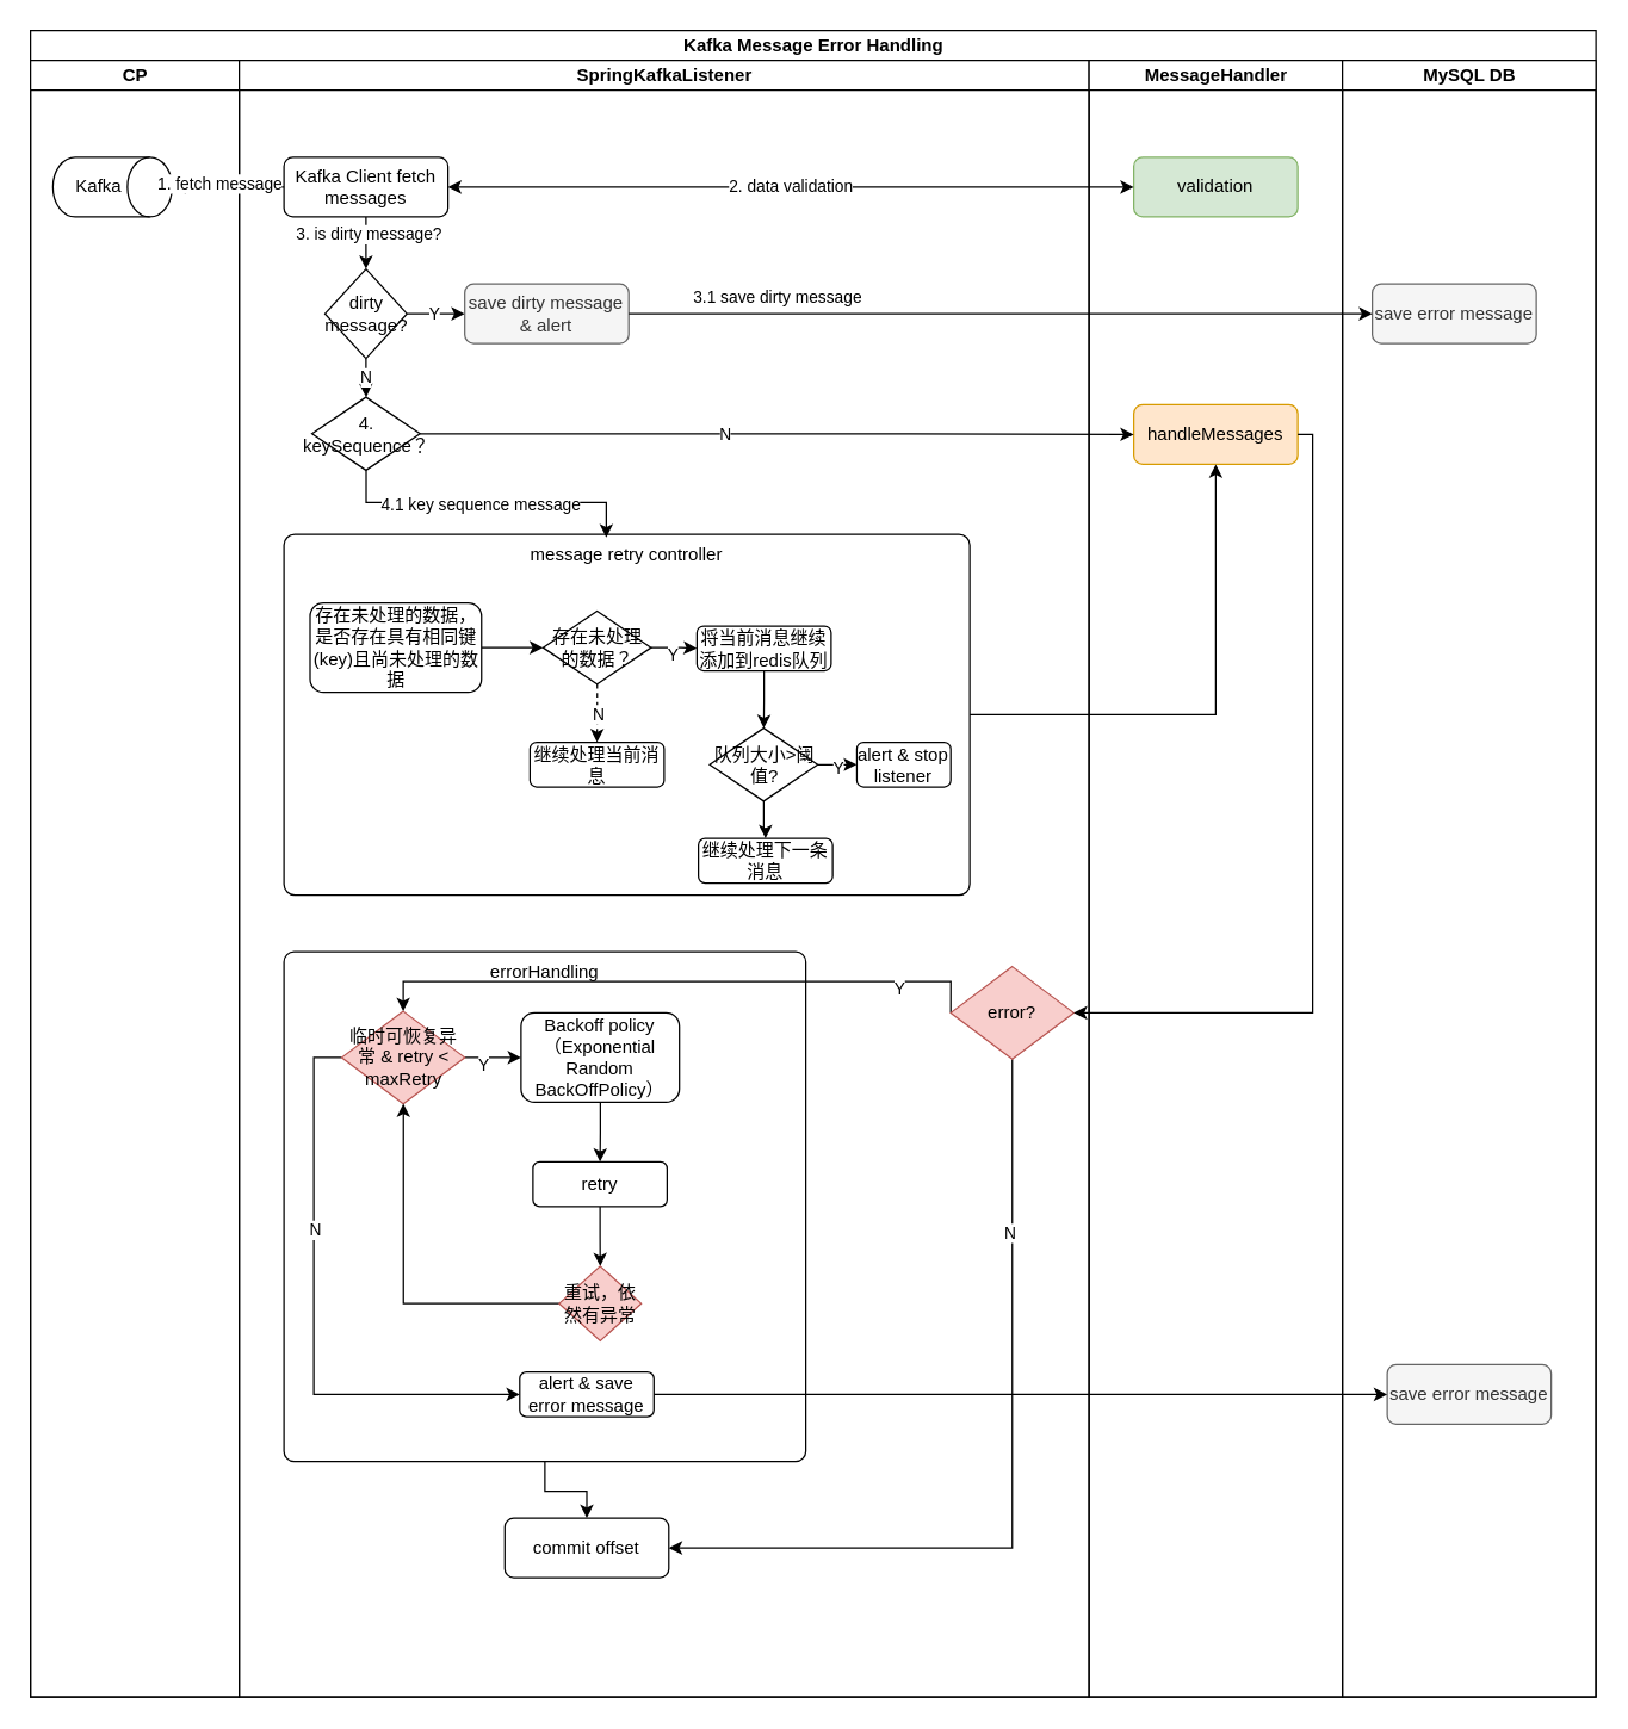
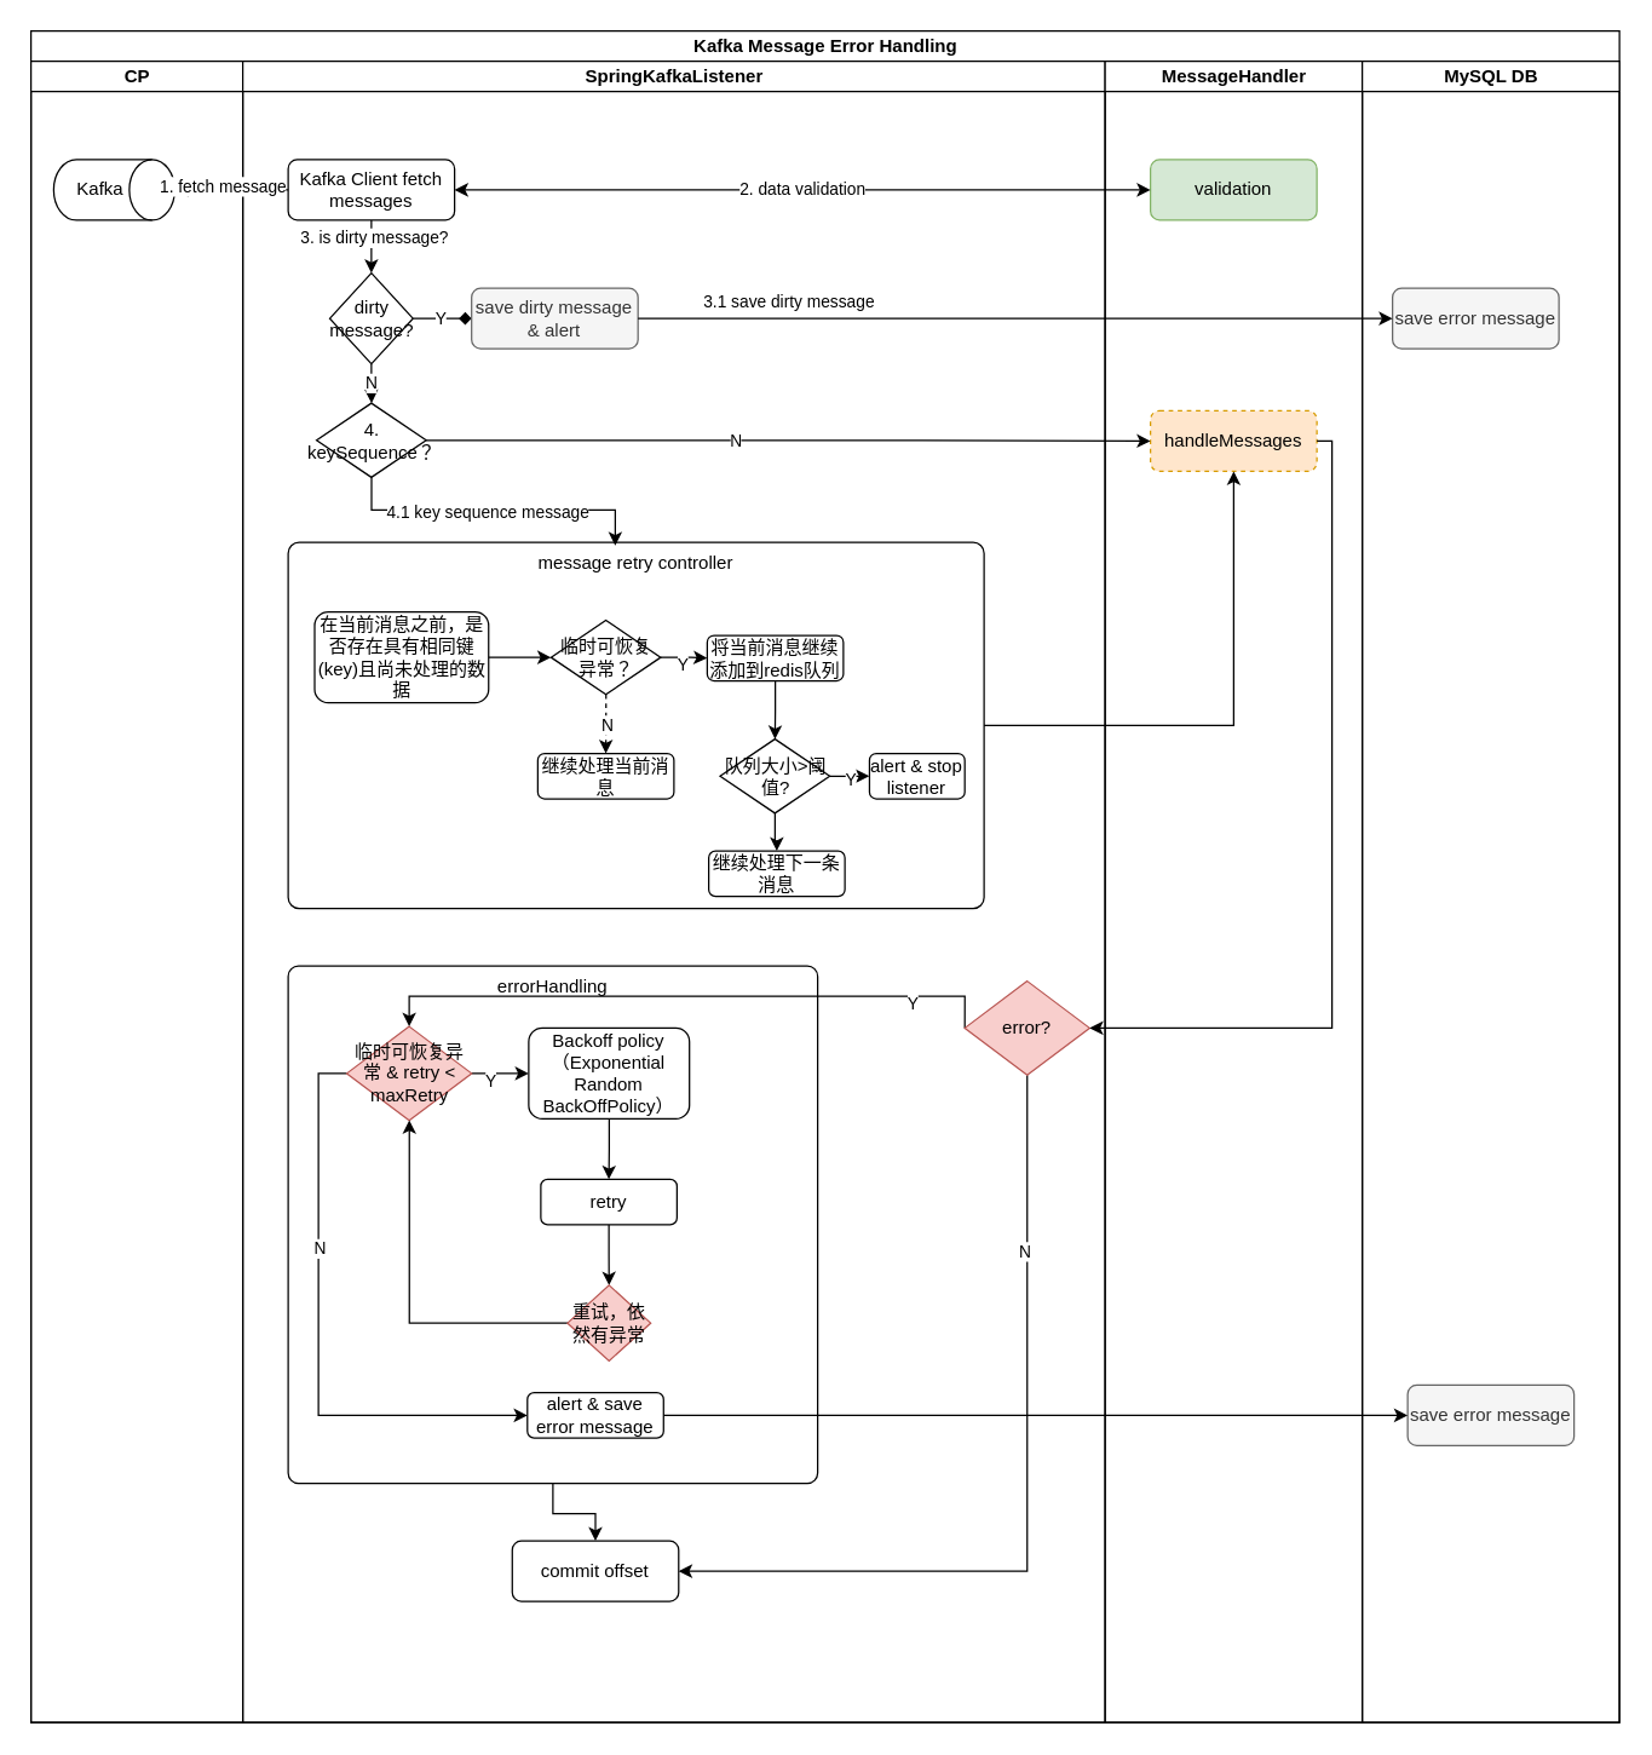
  <mxCell id="0" />
  <mxCell id="1" parent="0" />
  <mxCell id="2" value="Kafka Message Error Handling" style="swimlane;childLayout=stackLayout;resizeParent=1;resizeParentMax=0;startSize=20;html=1;" vertex="1" parent="1"><mxGeometry x="20" y="20" width="1050.0" height="1118" as="geometry" /></mxCell>
  <mxCell id="3" value="CP" style="swimlane;startSize=20;html=1;" vertex="1" parent="2"><mxGeometry y="20" width="140.0" height="1098" as="geometry" /></mxCell>
  <mxCell id="4" value="" style="shape=cylinder3;whiteSpace=wrap;html=1;boundedLbl=1;backgroundOutline=1;size=15;rotation=90;" vertex="1" parent="3"><mxGeometry x="35.0" y="45" width="40" height="80" as="geometry" /></mxCell>
  <mxCell id="5" value="Kafka" style="text;html=1;align=center;verticalAlign=middle;whiteSpace=wrap;rounded=0;" vertex="1" parent="3"><mxGeometry x="16.0" y="70" width="60" height="30" as="geometry" /></mxCell>
  <mxCell id="6" value="SpringKafkaListener" style="swimlane;startSize=20;html=1;" vertex="1" parent="2"><mxGeometry x="140.0" y="20" width="570" height="1098" as="geometry" /></mxCell>
  <mxCell id="7" value="" style="edgeStyle=orthogonalEdgeStyle;rounded=0;orthogonalLoop=1;jettySize=auto;html=1;" edge="1" parent="6" source="9" target="12"><mxGeometry relative="1" as="geometry" /></mxCell>
  <mxCell id="8" value="3. is dirty message?" style="edgeLabel;html=1;align=center;verticalAlign=middle;resizable=0;points=[];" vertex="1" connectable="0" parent="7"><mxGeometry x="-0.496" y="1" relative="1" as="geometry"><mxPoint as="offset" /></mxGeometry></mxCell>
  <mxCell id="9" value="Kafka Client fetch messages" style="rounded=1;whiteSpace=wrap;html=1;" vertex="1" parent="6"><mxGeometry x="30" y="65" width="110" height="40" as="geometry" /></mxCell>
- <mxCell id="10" value="Y" style="edgeStyle=orthogonalEdgeStyle;rounded=0;orthogonalLoop=1;jettySize=auto;html=1;entryX=0;entryY=0.5;entryDx=0;entryDy=0;" edge="1" parent="6" source="12" target="13"><mxGeometry relative="1" as="geometry" /></mxCell>
+ <mxCell id="10" value="Y" style="edgeStyle=orthogonalEdgeStyle;rounded=0;orthogonalLoop=1;jettySize=auto;html=1;entryX=0;entryY=0.5;entryDx=0;entryDy=0;endArrow=diamond;" edge="1" parent="6" source="12" target="13"><mxGeometry relative="1" as="geometry" /></mxCell>
  <mxCell id="11" value="N" style="edgeStyle=orthogonalEdgeStyle;rounded=0;orthogonalLoop=1;jettySize=auto;html=1;" edge="1" parent="6" source="12" target="14"><mxGeometry relative="1" as="geometry" /></mxCell>
  <mxCell id="12" value="dirty message?" style="rhombus;whiteSpace=wrap;html=1;" vertex="1" parent="6"><mxGeometry x="57.5" y="140" width="55" height="60" as="geometry" /></mxCell>
  <mxCell id="13" value="save dirty message &amp;amp; alert" style="rounded=1;whiteSpace=wrap;html=1;fillColor=#f5f5f5;fontColor=#333333;strokeColor=#666666;" vertex="1" parent="6"><mxGeometry x="151.25" y="150" width="110" height="40" as="geometry" /></mxCell>
  <mxCell id="14" value="4. keySequence？" style="rhombus;whiteSpace=wrap;html=1;" vertex="1" parent="6"><mxGeometry x="48.75" y="226" width="72.5" height="49" as="geometry" /></mxCell>
  <mxCell id="15" value="message retry controller" style="rounded=1;whiteSpace=wrap;html=1;arcSize=3;verticalAlign=top;" vertex="1" parent="6"><mxGeometry x="30" y="318" width="460" height="242" as="geometry" /></mxCell>
  <mxCell id="16" style="edgeStyle=orthogonalEdgeStyle;rounded=0;orthogonalLoop=1;jettySize=auto;html=1;" edge="1" parent="6" source="17" target="22"><mxGeometry relative="1" as="geometry" /></mxCell>
- <mxCell id="17" value="&lt;span style=&quot;white-space-collapse: preserve;&quot;&gt;存在未处理的数据，是否存在具有相同键(key)且尚未处理的数据&lt;/span&gt;" style="rounded=1;whiteSpace=wrap;html=1;" vertex="1" parent="6"><mxGeometry x="47.5" y="364" width="115" height="60" as="geometry" /></mxCell>
+ <mxCell id="17" value="&lt;span style=&quot;white-space-collapse: preserve;&quot;&gt;在当前消息之前，是否存在具有相同键(key)且尚未处理的数据&lt;/span&gt;" style="rounded=1;whiteSpace=wrap;html=1;" vertex="1" parent="6"><mxGeometry x="47.5" y="364" width="115" height="60" as="geometry" /></mxCell>
  <mxCell id="18" value="" style="edgeStyle=orthogonalEdgeStyle;rounded=0;orthogonalLoop=1;jettySize=auto;html=1;" edge="1" parent="6" source="22" target="24"><mxGeometry relative="1" as="geometry" /></mxCell>
  <mxCell id="19" value="Y" style="edgeLabel;html=1;align=center;verticalAlign=middle;resizable=0;points=[];" vertex="1" connectable="0" parent="18"><mxGeometry x="-0.278" y="-3" relative="1" as="geometry"><mxPoint x="3" y="1" as="offset" /></mxGeometry></mxCell>
  <mxCell id="20" value="" style="edgeStyle=orthogonalEdgeStyle;rounded=0;orthogonalLoop=1;jettySize=auto;html=1;dashed=1;" edge="1" parent="6" source="22" target="25"><mxGeometry relative="1" as="geometry" /></mxCell>
  <mxCell id="21" value="N" style="edgeLabel;html=1;align=center;verticalAlign=middle;resizable=0;points=[];" vertex="1" connectable="0" parent="20"><mxGeometry x="-0.051" relative="1" as="geometry"><mxPoint y="1" as="offset" /></mxGeometry></mxCell>
- <mxCell id="22" value="存在未处理的数据？" style="rhombus;whiteSpace=wrap;html=1;" vertex="1" parent="6"><mxGeometry x="203.75" y="369.5" width="72.5" height="49" as="geometry" /></mxCell>
+ <mxCell id="22" value="临时可恢复异常？" style="rhombus;whiteSpace=wrap;html=1;" vertex="1" parent="6"><mxGeometry x="203.75" y="369.5" width="72.5" height="49" as="geometry" /></mxCell>
  <mxCell id="23" value="" style="edgeStyle=orthogonalEdgeStyle;rounded=0;orthogonalLoop=1;jettySize=auto;html=1;" edge="1" parent="6" source="24" target="30"><mxGeometry relative="1" as="geometry" /></mxCell>
  <mxCell id="24" value="将当前消息继续添加到redis队列" style="rounded=1;whiteSpace=wrap;html=1;" vertex="1" parent="6"><mxGeometry x="307" y="379.5" width="90" height="30" as="geometry" /></mxCell>
  <mxCell id="25" value="继续处理当前消息" style="rounded=1;whiteSpace=wrap;html=1;" vertex="1" parent="6"><mxGeometry x="195" y="457.5" width="90" height="30" as="geometry" /></mxCell>
  <mxCell id="26" value="继续处理下一条消息" style="rounded=1;whiteSpace=wrap;html=1;" vertex="1" parent="6"><mxGeometry x="308" y="522" width="90" height="30" as="geometry" /></mxCell>
  <mxCell id="27" style="edgeStyle=orthogonalEdgeStyle;rounded=0;orthogonalLoop=1;jettySize=auto;html=1;entryX=0;entryY=0.5;entryDx=0;entryDy=0;" edge="1" parent="6" source="30" target="31"><mxGeometry relative="1" as="geometry" /></mxCell>
  <mxCell id="28" value="Y" style="edgeLabel;html=1;align=center;verticalAlign=middle;resizable=0;points=[];" vertex="1" connectable="0" parent="27"><mxGeometry x="0.024" y="2" relative="1" as="geometry"><mxPoint as="offset" /></mxGeometry></mxCell>
  <mxCell id="29" style="edgeStyle=orthogonalEdgeStyle;rounded=0;orthogonalLoop=1;jettySize=auto;html=1;" edge="1" parent="6" source="30" target="26"><mxGeometry relative="1" as="geometry" /></mxCell>
  <mxCell id="30" value="队列大小&amp;gt;阈值?" style="rhombus;whiteSpace=wrap;html=1;" vertex="1" parent="6"><mxGeometry x="315.5" y="448" width="72.5" height="49" as="geometry" /></mxCell>
  <mxCell id="31" value="alert &amp;amp; stop listener" style="rounded=1;whiteSpace=wrap;html=1;" vertex="1" parent="6"><mxGeometry x="414.25" y="457.5" width="63" height="30" as="geometry" /></mxCell>
  <mxCell id="32" value="" style="edgeStyle=orthogonalEdgeStyle;rounded=0;orthogonalLoop=1;jettySize=auto;html=1;entryX=0.47;entryY=0.009;entryDx=0;entryDy=0;entryPerimeter=0;" edge="1" parent="6" source="14" target="15"><mxGeometry relative="1" as="geometry" /></mxCell>
  <mxCell id="33" value="4.1 key sequence message" style="edgeLabel;html=1;align=center;verticalAlign=middle;resizable=0;points=[];" vertex="1" connectable="0" parent="32"><mxGeometry x="-0.051" y="-1" relative="1" as="geometry"><mxPoint as="offset" /></mxGeometry></mxCell>
  <mxCell id="34" style="edgeStyle=orthogonalEdgeStyle;rounded=0;orthogonalLoop=1;jettySize=auto;html=1;" edge="1" parent="6" source="35" target="48"><mxGeometry relative="1" as="geometry" /></mxCell>
  <mxCell id="35" value="errorHandling" style="rounded=1;whiteSpace=wrap;html=1;arcSize=2;verticalAlign=top;" vertex="1" parent="6"><mxGeometry x="30" y="598" width="350" height="342" as="geometry" /></mxCell>
  <mxCell id="36" value="" style="edgeStyle=orthogonalEdgeStyle;rounded=0;orthogonalLoop=1;jettySize=auto;html=1;" edge="1" parent="6" source="40" target="44"><mxGeometry relative="1" as="geometry" /></mxCell>
  <mxCell id="37" value="Y" style="edgeLabel;html=1;align=center;verticalAlign=middle;resizable=0;points=[];" vertex="1" connectable="0" parent="36"><mxGeometry x="-0.412" y="-4" relative="1" as="geometry"><mxPoint as="offset" /></mxGeometry></mxCell>
  <mxCell id="38" style="edgeStyle=orthogonalEdgeStyle;rounded=0;orthogonalLoop=1;jettySize=auto;html=1;entryX=0;entryY=0.5;entryDx=0;entryDy=0;" edge="1" parent="6" source="40" target="47"><mxGeometry relative="1" as="geometry"><Array as="points"><mxPoint x="50" y="669" /><mxPoint x="50" y="895" /></Array></mxGeometry></mxCell>
  <mxCell id="39" value="N" style="edgeLabel;html=1;align=center;verticalAlign=middle;resizable=0;points=[];" vertex="1" connectable="0" parent="38"><mxGeometry x="-0.301" relative="1" as="geometry"><mxPoint as="offset" /></mxGeometry></mxCell>
  <mxCell id="40" value="临时可恢复异常 &amp;amp; retry &amp;lt; maxRetry" style="rhombus;whiteSpace=wrap;html=1;fillColor=#f8cecc;strokeColor=#b85450;" vertex="1" parent="6"><mxGeometry x="68.75" y="638" width="82.5" height="62" as="geometry" /></mxCell>
  <mxCell id="41" value="" style="edgeStyle=orthogonalEdgeStyle;rounded=0;orthogonalLoop=1;jettySize=auto;html=1;" edge="1" parent="6" source="42" target="46"><mxGeometry relative="1" as="geometry" /></mxCell>
  <mxCell id="42" value="retry" style="rounded=1;whiteSpace=wrap;html=1;" vertex="1" parent="6"><mxGeometry x="197" y="739" width="90" height="30" as="geometry" /></mxCell>
  <mxCell id="43" value="" style="edgeStyle=orthogonalEdgeStyle;rounded=0;orthogonalLoop=1;jettySize=auto;html=1;" edge="1" parent="6" source="44" target="42"><mxGeometry relative="1" as="geometry" /></mxCell>
  <mxCell id="44" value="Backoff policy&lt;div&gt;（Exponential&lt;/div&gt;&lt;div&gt;Random&lt;/div&gt;&lt;div&gt;BackOffPolicy）&lt;/div&gt;" style="rounded=1;whiteSpace=wrap;html=1;" vertex="1" parent="6"><mxGeometry x="189" y="639" width="106.25" height="60" as="geometry" /></mxCell>
  <mxCell id="45" style="edgeStyle=orthogonalEdgeStyle;rounded=0;orthogonalLoop=1;jettySize=auto;html=1;" edge="1" parent="6" source="46" target="40"><mxGeometry relative="1" as="geometry" /></mxCell>
  <mxCell id="46" value="重试，依然有异常" style="rhombus;whiteSpace=wrap;html=1;fillColor=#f8cecc;strokeColor=#b85450;" vertex="1" parent="6"><mxGeometry x="214.63" y="809" width="55" height="50" as="geometry" /></mxCell>
  <mxCell id="47" value="alert &amp;amp; save error message" style="rounded=1;whiteSpace=wrap;html=1;" vertex="1" parent="6"><mxGeometry x="188.13" y="880" width="90" height="30" as="geometry" /></mxCell>
  <mxCell id="48" value="commit offset" style="rounded=1;whiteSpace=wrap;html=1;" vertex="1" parent="6"><mxGeometry x="178.13" y="978" width="110" height="40" as="geometry" /></mxCell>
  <mxCell id="49" style="edgeStyle=orthogonalEdgeStyle;rounded=0;orthogonalLoop=1;jettySize=auto;html=1;exitX=0.5;exitY=1;exitDx=0;exitDy=0;" edge="1" parent="6" source="53" target="48"><mxGeometry relative="1" as="geometry"><Array as="points"><mxPoint x="519" y="998" /></Array></mxGeometry></mxCell>
  <mxCell id="50" value="N" style="edgeLabel;html=1;align=center;verticalAlign=middle;resizable=0;points=[];" vertex="1" connectable="0" parent="49"><mxGeometry x="-0.585" y="-2" relative="1" as="geometry"><mxPoint as="offset" /></mxGeometry></mxCell>
  <mxCell id="51" style="edgeStyle=orthogonalEdgeStyle;rounded=0;orthogonalLoop=1;jettySize=auto;html=1;entryX=0.5;entryY=0;entryDx=0;entryDy=0;exitX=0;exitY=0.5;exitDx=0;exitDy=0;" edge="1" parent="6" source="53" target="40"><mxGeometry relative="1" as="geometry"><Array as="points"><mxPoint x="477" y="618" /><mxPoint x="110" y="618" /></Array></mxGeometry></mxCell>
  <mxCell id="52" value="Y" style="edgeLabel;html=1;align=center;verticalAlign=middle;resizable=0;points=[];" vertex="1" connectable="0" parent="51"><mxGeometry x="-0.726" y="4" relative="1" as="geometry"><mxPoint as="offset" /></mxGeometry></mxCell>
  <mxCell id="53" value="error?" style="rhombus;whiteSpace=wrap;html=1;fillColor=#f8cecc;strokeColor=#b85450;" vertex="1" parent="6"><mxGeometry x="477.25" y="608" width="82.5" height="62" as="geometry" /></mxCell>
  <mxCell id="54" value="MessageHandler" style="swimlane;startSize=20;html=1;" vertex="1" parent="2"><mxGeometry x="710.0" y="20" width="170" height="1098" as="geometry"><mxRectangle x="240" y="20" width="40" height="460" as="alternateBounds" /></mxGeometry></mxCell>
  <mxCell id="55" value="validation" style="rounded=1;whiteSpace=wrap;html=1;fillColor=#d5e8d4;strokeColor=#82b366;" vertex="1" parent="54"><mxGeometry x="30" y="65" width="110" height="40" as="geometry" /></mxCell>
- <mxCell id="56" value="handleMessages" style="rounded=1;whiteSpace=wrap;html=1;fillColor=#ffe6cc;strokeColor=#d79b00;" vertex="1" parent="54"><mxGeometry x="30" y="231" width="110" height="40" as="geometry" /></mxCell>
+ <mxCell id="56" value="handleMessages" style="rounded=1;whiteSpace=wrap;html=1;fillColor=#ffe6cc;strokeColor=#d79b00;dashed=1;" vertex="1" parent="54"><mxGeometry x="30" y="231" width="110" height="40" as="geometry" /></mxCell>
  <mxCell id="57" value="MySQL DB" style="swimlane;startSize=20;html=1;" vertex="1" parent="2"><mxGeometry x="880.0" y="20" width="170" height="1098" as="geometry"><mxRectangle x="240" y="20" width="40" height="460" as="alternateBounds" /></mxGeometry></mxCell>
  <mxCell id="58" value="save error message" style="rounded=1;whiteSpace=wrap;html=1;fillColor=#f5f5f5;fontColor=#333333;strokeColor=#666666;" vertex="1" parent="57"><mxGeometry x="20" y="150" width="110" height="40" as="geometry" /></mxCell>
  <mxCell id="59" value="save error message" style="rounded=1;whiteSpace=wrap;html=1;fillColor=#f5f5f5;fontColor=#333333;strokeColor=#666666;" vertex="1" parent="57"><mxGeometry x="30" y="875" width="110" height="40" as="geometry" /></mxCell>
  <mxCell id="60" style="edgeStyle=orthogonalEdgeStyle;rounded=0;orthogonalLoop=1;jettySize=auto;html=1;entryX=0.5;entryY=0;entryDx=0;entryDy=0;entryPerimeter=0;" edge="1" parent="2" source="9" target="4"><mxGeometry relative="1" as="geometry" /></mxCell>
  <mxCell id="61" value="1. fetch message" style="edgeLabel;html=1;align=center;verticalAlign=middle;resizable=0;points=[];" vertex="1" connectable="0" parent="60"><mxGeometry x="0.161" y="-3" relative="1" as="geometry"><mxPoint as="offset" /></mxGeometry></mxCell>
  <mxCell id="62" value="2. data validation" style="edgeStyle=orthogonalEdgeStyle;rounded=0;orthogonalLoop=1;jettySize=auto;html=1;entryX=0;entryY=0.5;entryDx=0;entryDy=0;startArrow=classic;startFill=1;" edge="1" parent="2" source="9" target="55"><mxGeometry relative="1" as="geometry" /></mxCell>
  <mxCell id="63" style="edgeStyle=orthogonalEdgeStyle;rounded=0;orthogonalLoop=1;jettySize=auto;html=1;" edge="1" parent="2" source="13" target="58"><mxGeometry relative="1" as="geometry" /></mxCell>
  <mxCell id="64" value="3.1 save dirty message" style="edgeLabel;html=1;align=center;verticalAlign=middle;resizable=0;points=[];" vertex="1" connectable="0" parent="63"><mxGeometry x="-0.709" y="-1" relative="1" as="geometry"><mxPoint x="26" y="-13" as="offset" /></mxGeometry></mxCell>
  <mxCell id="65" style="edgeStyle=orthogonalEdgeStyle;rounded=0;orthogonalLoop=1;jettySize=auto;html=1;" edge="1" parent="2" source="14" target="56"><mxGeometry relative="1" as="geometry" /></mxCell>
  <mxCell id="66" value="N" style="edgeLabel;html=1;align=center;verticalAlign=middle;resizable=0;points=[];" vertex="1" connectable="0" parent="65"><mxGeometry x="-0.15" y="-1" relative="1" as="geometry"><mxPoint y="-1" as="offset" /></mxGeometry></mxCell>
  <mxCell id="67" style="edgeStyle=orthogonalEdgeStyle;rounded=0;orthogonalLoop=1;jettySize=auto;html=1;entryX=0.5;entryY=1;entryDx=0;entryDy=0;" edge="1" parent="2" source="15" target="56"><mxGeometry relative="1" as="geometry" /></mxCell>
  <mxCell id="68" style="edgeStyle=orthogonalEdgeStyle;rounded=0;orthogonalLoop=1;jettySize=auto;html=1;entryX=1;entryY=0.5;entryDx=0;entryDy=0;" edge="1" parent="2" source="56" target="53"><mxGeometry relative="1" as="geometry"><Array as="points"><mxPoint x="860" y="271" /><mxPoint x="860" y="659" /></Array></mxGeometry></mxCell>
  <mxCell id="69" style="edgeStyle=orthogonalEdgeStyle;rounded=0;orthogonalLoop=1;jettySize=auto;html=1;entryX=0;entryY=0.5;entryDx=0;entryDy=0;" edge="1" parent="2" source="47" target="59"><mxGeometry relative="1" as="geometry" /></mxCell>
